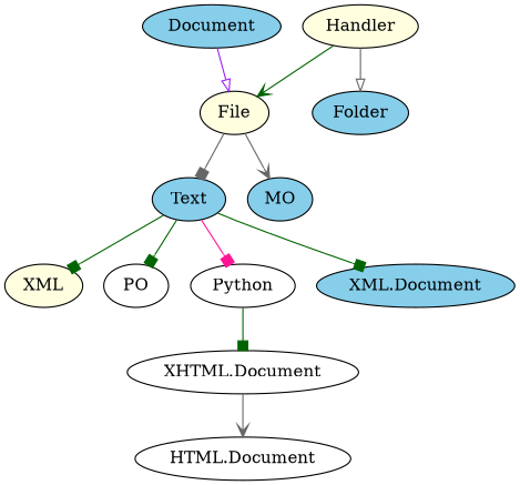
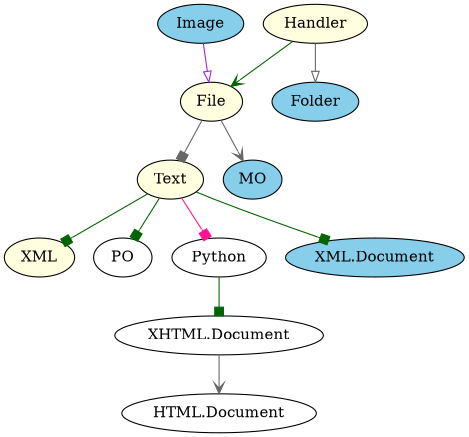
  digraph {
    node [fillcolor=lightyellow style=filled]
    edge [arrowhead=box color=darkgreen]
    Handler
    File
    Folder [fillcolor=skyblue]
-   Text [fillcolor=skyblue]
+   Text
    MO [fillcolor=skyblue]
    n6 [label=XML]
    PO [fillcolor=white]
    Python [fillcolor=white]
    "XML.Document" [fillcolor=skyblue]
-   Image [fillcolor=skyblue label=Document]
+   Image [fillcolor=skyblue]
    "XHTML.Document" [fillcolor=white]
    "HTML.Document" [fillcolor=white]
    Handler -> File [arrowhead=vee]
    Handler -> Folder [arrowhead=onormal color=gray40]
    File -> Text [color=gray40]
    File -> MO [arrowhead=vee color=gray40]
    Text -> n6
    Text -> PO
    Text -> Python [color=deeppink]
    Text -> "XML.Document"
    Python -> "XHTML.Document"
    Image -> File [arrowhead=onormal color=purple]
    "XHTML.Document" -> "HTML.Document" [arrowhead=vee color=gray40]
  }
